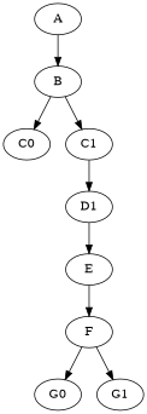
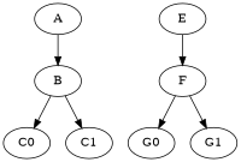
  digraph {
    node [x=80 y=0]
    edge [distance=1]
    A [passenger="pA_G0:A ->G0@rate=1/1000,pA_G1_0:A->G1@rate=1/1000,pA_G1_1:A->G1@rate=1/1000" x=0]
    B [x=40]
    C0 [passenger="pC0_G0:C0->G0@rate=1/1000" y=-40]
    C1 [passenger="pC1_G0:C0->G0@rate=1/1000" y=60]
-   D1 [x=120 y=60]
    E [x=160]
    F [x=200]
    G0 [x=240 y=-40]
    G1 [x=240 y=40]
    A -> B
    B -> C0
    B -> C1 [distance=2]
-   C1 -> D1
-   D1 -> E [distance=2]
    E -> F
    F -> G0
    F -> G1
  }
